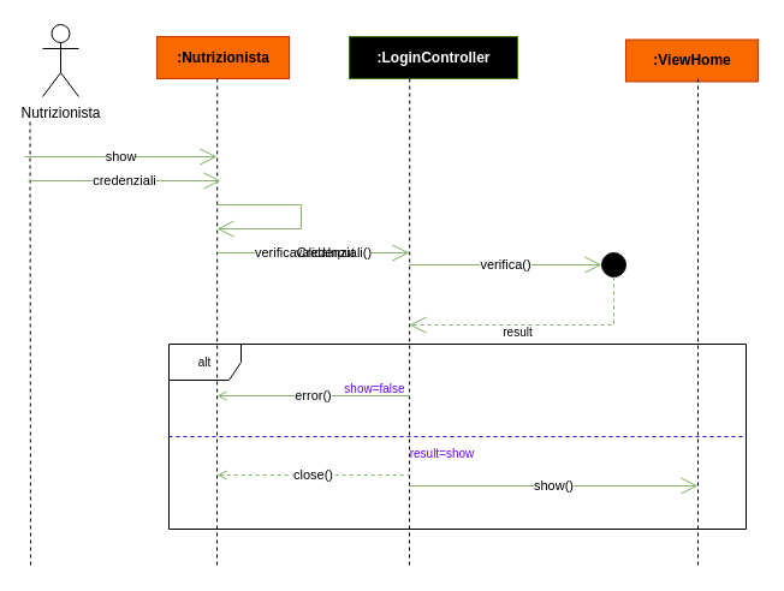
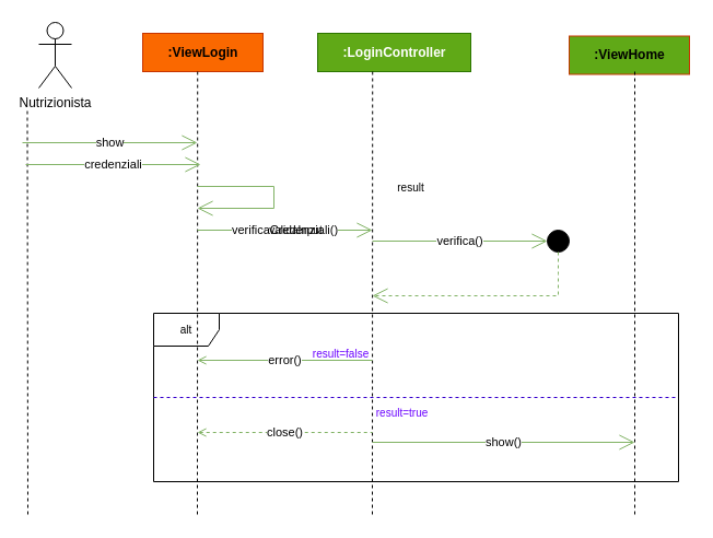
  <mxCell id="0" />
  <mxCell id="1" parent="0" />
  <mxCell id="2" value="alt" style="shape=umlFrame;whiteSpace=wrap;html=1;fontSize=10;fillColor=none;" vertex="1" parent="1"><mxGeometry x="140" y="286" width="480" height="154" as="geometry" /></mxCell>
  <mxCell id="3" value="Nutrizionista" style="shape=umlActor;verticalLabelPosition=bottom;verticalAlign=top;html=1;outlineConnect=0;" parent="1" vertex="1"><mxGeometry x="35" y="20" width="30" height="60" as="geometry" /></mxCell>
  <mxCell id="4" value="" style="endArrow=none;html=1;rounded=0;dashed=1;" parent="1" edge="1"><mxGeometry width="50" height="50" relative="1" as="geometry"><mxPoint x="25" y="470" as="sourcePoint" /><mxPoint x="24.5" y="100" as="targetPoint" /></mxGeometry></mxCell>
- <mxCell id="5" value="&lt;b&gt;:Nutrizionista&lt;/b&gt;" style="html=1;fillColor=#fa6800;fontColor=#000000;strokeColor=#C73500;" parent="1" vertex="1"><mxGeometry x="130" y="30" width="110" height="35" as="geometry" /></mxCell>
+ <mxCell id="5" value="&lt;b&gt;:ViewLogin&lt;/b&gt;" style="html=1;fillColor=#fa6800;fontColor=#000000;strokeColor=#C73500;" parent="1" vertex="1"><mxGeometry x="130" y="30" width="110" height="35" as="geometry" /></mxCell>
  <mxCell id="6" value="" style="endArrow=none;html=1;rounded=0;dashed=1;" parent="1" edge="1"><mxGeometry width="50" height="50" relative="1" as="geometry"><mxPoint x="180" y="470" as="sourcePoint" /><mxPoint x="180.23" y="65" as="targetPoint" /></mxGeometry></mxCell>
  <mxCell id="7" value="show" style="endArrow=open;endSize=12;html=1;rounded=0;fillColor=#d5e8d4;gradientColor=#97d077;strokeColor=#82b366;" parent="1" edge="1"><mxGeometry width="160" relative="1" as="geometry"><mxPoint x="20" y="130" as="sourcePoint" /><mxPoint x="180" y="130" as="targetPoint" /></mxGeometry></mxCell>
  <mxCell id="8" value="credenziali" style="endArrow=open;endSize=12;html=1;rounded=0;fillColor=#d5e8d4;gradientColor=#97d077;strokeColor=#82b366;" parent="1" edge="1"><mxGeometry width="160" relative="1" as="geometry"><mxPoint x="23" y="150" as="sourcePoint" /><mxPoint x="183" y="150" as="targetPoint" /></mxGeometry></mxCell>
- <mxCell id="9" value="&lt;b&gt;:LoginController&lt;/b&gt;" style="html=1;fillColor=#000000;fontColor=#ffffff;strokeColor=#2D7600;" parent="1" vertex="1"><mxGeometry x="290" y="30" width="140" height="35" as="geometry" /></mxCell>
+ <mxCell id="9" value="&lt;b&gt;:LoginController&lt;/b&gt;" style="html=1;fillColor=#60a917;fontColor=#ffffff;strokeColor=#2D7600;" parent="1" vertex="1"><mxGeometry x="290" y="30" width="140" height="35" as="geometry" /></mxCell>
  <mxCell id="10" value="" style="endArrow=none;html=1;rounded=0;dashed=1;" parent="1" edge="1"><mxGeometry width="50" height="50" relative="1" as="geometry"><mxPoint x="340" y="470" as="sourcePoint" /><mxPoint x="340.23" y="65" as="targetPoint" /></mxGeometry></mxCell>
  <mxCell id="11" value="verificaCredenziali()" style="endArrow=open;endSize=12;html=1;rounded=0;fillColor=#d5e8d4;gradientColor=#97d077;strokeColor=#82b366;" parent="1" edge="1"><mxGeometry width="160" relative="1" as="geometry"><mxPoint x="180" y="210" as="sourcePoint" /><mxPoint x="340" y="210" as="targetPoint" /></mxGeometry></mxCell>
  <mxCell id="12" value="" style="endArrow=open;endFill=0;endSize=12;html=1;rounded=0;fillColor=#60a917;strokeColor=#82B366;" edge="1" parent="1"><mxGeometry width="160" relative="1" as="geometry"><mxPoint x="180" y="170" as="sourcePoint" /><mxPoint x="180" y="190" as="targetPoint" /><Array as="points"><mxPoint x="250" y="170" /><mxPoint x="250" y="190" /></Array></mxGeometry></mxCell>
  <mxCell id="13" value="&lt;font style=&quot;font-size: 10px;&quot;&gt;validaInput&lt;/font&gt;" style="text;html=1;align=center;verticalAlign=middle;resizable=0;points=[];autosize=1;strokeColor=none;fillColor=none;" vertex="1" parent="1"><mxGeometry x="240" y="200" width="60" height="20" as="geometry" /></mxCell>
  <mxCell id="14" value="verifica()" style="endArrow=open;endSize=12;html=1;rounded=0;fillColor=#d5e8d4;gradientColor=#97d077;strokeColor=#82b366;" edge="1" parent="1"><mxGeometry width="160" relative="1" as="geometry"><mxPoint x="340" y="220" as="sourcePoint" /><mxPoint x="500" y="220" as="targetPoint" /></mxGeometry></mxCell>
  <mxCell id="15" value="" style="ellipse;whiteSpace=wrap;html=1;aspect=fixed;fontSize=10;fillColor=#000000;" vertex="1" parent="1"><mxGeometry x="500" y="210" width="20" height="20" as="geometry" /></mxCell>
  <mxCell id="16" value="" style="endArrow=open;endFill=0;endSize=12;html=1;rounded=0;fillColor=#60a917;strokeColor=#82B366;exitX=0.5;exitY=1;exitDx=0;exitDy=0;dashed=1;" edge="1" parent="1" source="15"><mxGeometry width="160" relative="1" as="geometry"><mxPoint x="440" y="250" as="sourcePoint" /><mxPoint x="340" y="270" as="targetPoint" /><Array as="points"><mxPoint x="510" y="250" /><mxPoint x="510" y="270" /></Array></mxGeometry></mxCell>
- <mxCell id="17" value="result" style="text;html=1;align=center;verticalAlign=middle;resizable=0;points=[];autosize=1;strokeColor=none;fillColor=none;fontSize=10;" vertex="1" parent="1"><mxGeometry x="410" y="266" width="40" height="20" as="geometry" /></mxCell>
+ <mxCell id="17" value="result" style="text;html=1;align=center;verticalAlign=middle;resizable=0;points=[];autosize=1;strokeColor=none;fillColor=none;fontSize=10;" vertex="1" parent="1"><mxGeometry x="355" y="161" width="40" height="20" as="geometry" /></mxCell>
  <mxCell id="18" value="error()" style="endArrow=none;endSize=12;html=1;rounded=0;fillColor=#d5e8d4;gradientColor=#97d077;strokeColor=#82b366;endFill=0;startArrow=open;startFill=0;" edge="1" parent="1"><mxGeometry width="160" relative="1" as="geometry"><mxPoint x="180" y="329" as="sourcePoint" /><mxPoint x="340" y="329" as="targetPoint" /></mxGeometry></mxCell>
- <mxCell id="19" value="&lt;font color=&quot;#6a00ff&quot;&gt;show=false&lt;/font&gt;" style="text;html=1;align=center;verticalAlign=middle;resizable=0;points=[];autosize=1;strokeColor=none;fillColor=none;fontSize=10;" vertex="1" parent="1"><mxGeometry x="276" y="313" width="70" height="20" as="geometry" /></mxCell>
+ <mxCell id="19" value="&lt;font color=&quot;#6a00ff&quot;&gt;result=false&lt;/font&gt;" style="text;html=1;align=center;verticalAlign=middle;resizable=0;points=[];autosize=1;strokeColor=none;fillColor=none;fontSize=10;" vertex="1" parent="1"><mxGeometry x="276" y="313" width="70" height="20" as="geometry" /></mxCell>
  <mxCell id="20" value="show()" style="endArrow=open;endSize=12;html=1;rounded=0;fillColor=#d5e8d4;gradientColor=#97d077;strokeColor=#82b366;" edge="1" parent="1"><mxGeometry width="160" relative="1" as="geometry"><mxPoint x="340" y="404" as="sourcePoint" /><mxPoint x="580" y="404" as="targetPoint" /></mxGeometry></mxCell>
- <mxCell id="21" value="result=show" style="text;html=1;align=center;verticalAlign=middle;resizable=0;points=[];autosize=1;strokeColor=none;fillColor=none;fontSize=10;fontColor=#6A00FF;" vertex="1" parent="1"><mxGeometry x="337" y="367" width="60" height="20" as="geometry" /></mxCell>
- <mxCell id="22" value="&lt;b&gt;:ViewHome&lt;/b&gt;" style="html=1;fillColor=#fa6800;fontColor=#000000;strokeColor=#C73500;" vertex="1" parent="1"><mxGeometry x="520" y="32.5" width="110" height="35" as="geometry" /></mxCell>
+ <mxCell id="21" value="result=true" style="text;html=1;align=center;verticalAlign=middle;resizable=0;points=[];autosize=1;strokeColor=none;fillColor=none;fontSize=10;fontColor=#6A00FF;" vertex="1" parent="1"><mxGeometry x="337" y="367" width="60" height="20" as="geometry" /></mxCell>
+ <mxCell id="22" value="&lt;b&gt;:ViewHome&lt;/b&gt;" style="html=1;fillColor=#60a917;fontColor=#000000;strokeColor=#C73500;" vertex="1" parent="1"><mxGeometry x="520" y="32.5" width="110" height="35" as="geometry" /></mxCell>
  <mxCell id="23" value="" style="endArrow=none;html=1;rounded=0;dashed=1;" edge="1" parent="1"><mxGeometry width="50" height="50" relative="1" as="geometry"><mxPoint x="580" y="470" as="sourcePoint" /><mxPoint x="580" y="65" as="targetPoint" /></mxGeometry></mxCell>
  <mxCell id="24" value="close()" style="endArrow=none;endSize=12;html=1;rounded=0;fillColor=#d5e8d4;gradientColor=#97d077;strokeColor=#82b366;endFill=0;startArrow=open;startFill=0;dashed=1;" edge="1" parent="1"><mxGeometry width="160" relative="1" as="geometry"><mxPoint x="180" y="395" as="sourcePoint" /><mxPoint x="340" y="395" as="targetPoint" /></mxGeometry></mxCell>
  <mxCell id="25" value="" style="endArrow=none;endSize=12;html=1;rounded=0;fillColor=#6a00ff;strokeColor=#3700CC;endFill=0;dashed=1;" edge="1" parent="1"><mxGeometry width="160" relative="1" as="geometry"><mxPoint x="140" y="363" as="sourcePoint" /><mxPoint x="620" y="363" as="targetPoint" /></mxGeometry></mxCell>
